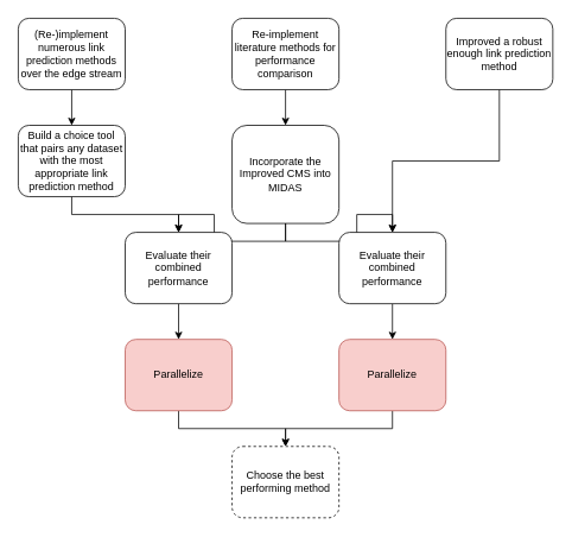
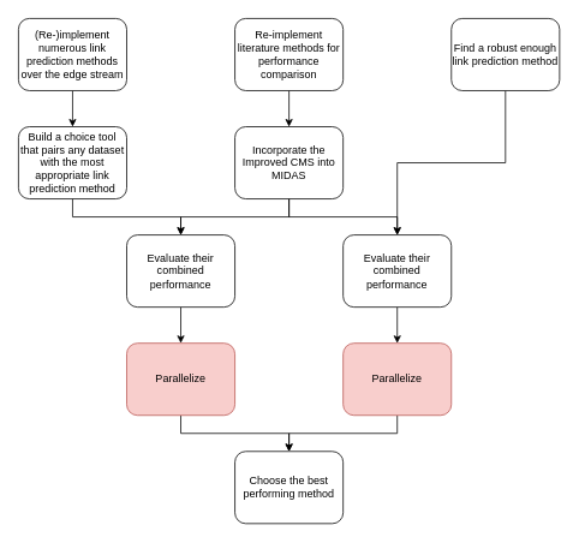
  <mxCell id="0" />
  <mxCell id="1" parent="0" />
  <mxCell id="2" style="edgeStyle=orthogonalEdgeStyle;rounded=0;orthogonalLoop=1;jettySize=auto;html=1;exitX=0.5;exitY=1;exitDx=0;exitDy=0;entryX=0.5;entryY=0;entryDx=0;entryDy=0;" edge="1" parent="1" source="3" target="5"><mxGeometry relative="1" as="geometry" /></mxCell>
  <mxCell id="3" value="(Re-)implement numerous link prediction methods over the edge stream" style="rounded=1;whiteSpace=wrap;html=1;" vertex="1" parent="1"><mxGeometry width="120" height="80" as="geometry" x="20" y="20" /></mxCell>
  <mxCell id="4" style="edgeStyle=orthogonalEdgeStyle;rounded=0;orthogonalLoop=1;jettySize=auto;html=1;exitX=0.5;exitY=1;exitDx=0;exitDy=0;entryX=0.5;entryY=0;entryDx=0;entryDy=0;" edge="1" parent="1" source="5" target="16"><mxGeometry relative="1" as="geometry" /></mxCell>
  <mxCell id="5" value="Build a choice tool that pairs any dataset with the most appropriate link prediction method" style="rounded=1;whiteSpace=wrap;html=1;" vertex="1" parent="1"><mxGeometry y="140" width="120" height="80" as="geometry" x="20" /></mxCell>
  <mxCell id="6" style="edgeStyle=orthogonalEdgeStyle;rounded=0;orthogonalLoop=1;jettySize=auto;html=1;exitX=0.5;exitY=1;exitDx=0;exitDy=0;entryX=0.5;entryY=0;entryDx=0;entryDy=0;" edge="1" parent="1" source="7" target="12"><mxGeometry relative="1" as="geometry" /></mxCell>
  <mxCell id="7" value="Re-implement literature methods for performance comparison" style="rounded=1;whiteSpace=wrap;html=1;" vertex="1" parent="1"><mxGeometry x="260" width="120" height="80" as="geometry" y="20" /></mxCell>
  <mxCell id="8" style="edgeStyle=orthogonalEdgeStyle;rounded=0;orthogonalLoop=1;jettySize=auto;html=1;exitX=0.5;exitY=1;exitDx=0;exitDy=0;entryX=0.5;entryY=0;entryDx=0;entryDy=0;" edge="1" parent="1" source="9" target="14"><mxGeometry relative="1" as="geometry" /></mxCell>
- <mxCell id="9" value="Improved a robust enough link prediction method" style="rounded=1;whiteSpace=wrap;html=1;" vertex="1" parent="1"><mxGeometry x="500" width="120" height="80" as="geometry" y="20" /></mxCell>
+ <mxCell id="9" value="Find a robust enough link prediction method" style="rounded=1;whiteSpace=wrap;html=1;" vertex="1" parent="1"><mxGeometry x="500" width="120" height="80" as="geometry" y="20" /></mxCell>
  <mxCell id="10" style="edgeStyle=orthogonalEdgeStyle;rounded=0;orthogonalLoop=1;jettySize=auto;html=1;exitX=0.5;exitY=1;exitDx=0;exitDy=0;entryX=0.5;entryY=0;entryDx=0;entryDy=0;" edge="1" parent="1" source="12" target="14"><mxGeometry relative="1" as="geometry" /></mxCell>
  <mxCell id="11" style="edgeStyle=orthogonalEdgeStyle;rounded=0;orthogonalLoop=1;jettySize=auto;html=1;exitX=0.5;exitY=1;exitDx=0;exitDy=0;entryX=0.5;entryY=0;entryDx=0;entryDy=0;" edge="1" parent="1" source="12" target="16"><mxGeometry relative="1" as="geometry" /></mxCell>
- <mxCell id="12" value="Incorporate the Improved CMS into MIDAS" style="rounded=1;whiteSpace=wrap;html=1;" vertex="1" parent="1"><mxGeometry x="260" y="140" width="120" height="110" as="geometry" /></mxCell>
+ <mxCell id="12" value="Incorporate the Improved CMS into MIDAS" style="rounded=1;whiteSpace=wrap;html=1;" vertex="1" parent="1"><mxGeometry x="260" y="140" width="120" height="80" as="geometry" /></mxCell>
  <mxCell id="13" style="edgeStyle=orthogonalEdgeStyle;rounded=0;orthogonalLoop=1;jettySize=auto;html=1;exitX=0.5;exitY=1;exitDx=0;exitDy=0;entryX=0.5;entryY=0;entryDx=0;entryDy=0;" edge="1" parent="1" source="14" target="20"><mxGeometry relative="1" as="geometry" /></mxCell>
  <mxCell id="14" value="Evaluate their combined performance" style="rounded=1;whiteSpace=wrap;html=1;" vertex="1" parent="1"><mxGeometry x="380" y="260" width="120" height="80" as="geometry" /></mxCell>
  <mxCell id="15" style="edgeStyle=orthogonalEdgeStyle;rounded=0;orthogonalLoop=1;jettySize=auto;html=1;exitX=0.5;exitY=1;exitDx=0;exitDy=0;entryX=0.5;entryY=0;entryDx=0;entryDy=0;" edge="1" parent="1" source="16" target="18"><mxGeometry relative="1" as="geometry" /></mxCell>
  <mxCell id="16" value="Evaluate their combined performance" style="rounded=1;whiteSpace=wrap;html=1;" vertex="1" parent="1"><mxGeometry x="140" y="260" width="120" height="80" as="geometry" /></mxCell>
  <mxCell id="17" style="edgeStyle=orthogonalEdgeStyle;rounded=0;orthogonalLoop=1;jettySize=auto;html=1;exitX=0.5;exitY=1;exitDx=0;exitDy=0;" edge="1" parent="1" source="18" target="21"><mxGeometry relative="1" as="geometry" /></mxCell>
  <mxCell id="18" value="Parallelize" style="rounded=1;whiteSpace=wrap;html=1;fillColor=#f8cecc;strokeColor=#b85450;" vertex="1" parent="1"><mxGeometry x="140" y="380" width="120" height="80" as="geometry" /></mxCell>
  <mxCell id="19" style="edgeStyle=orthogonalEdgeStyle;rounded=0;orthogonalLoop=1;jettySize=auto;html=1;exitX=0.5;exitY=1;exitDx=0;exitDy=0;entryX=0.5;entryY=0;entryDx=0;entryDy=0;" edge="1" parent="1" source="20" target="21"><mxGeometry relative="1" as="geometry" /></mxCell>
  <mxCell id="20" value="Parallelize" style="rounded=1;whiteSpace=wrap;html=1;fillColor=#f8cecc;strokeColor=#b85450;" vertex="1" parent="1"><mxGeometry x="380" y="380" width="120" height="80" as="geometry" /></mxCell>
- <mxCell id="21" value="Choose the best performing method" style="rounded=1;whiteSpace=wrap;html=1;dashed=1;" vertex="1" parent="1"><mxGeometry x="260" y="500" width="120" height="80" as="geometry" /></mxCell>
+ <mxCell id="21" value="Choose the best performing method" style="rounded=1;whiteSpace=wrap;html=1;" vertex="1" parent="1"><mxGeometry x="260" y="500" width="120" height="80" as="geometry" /></mxCell>
